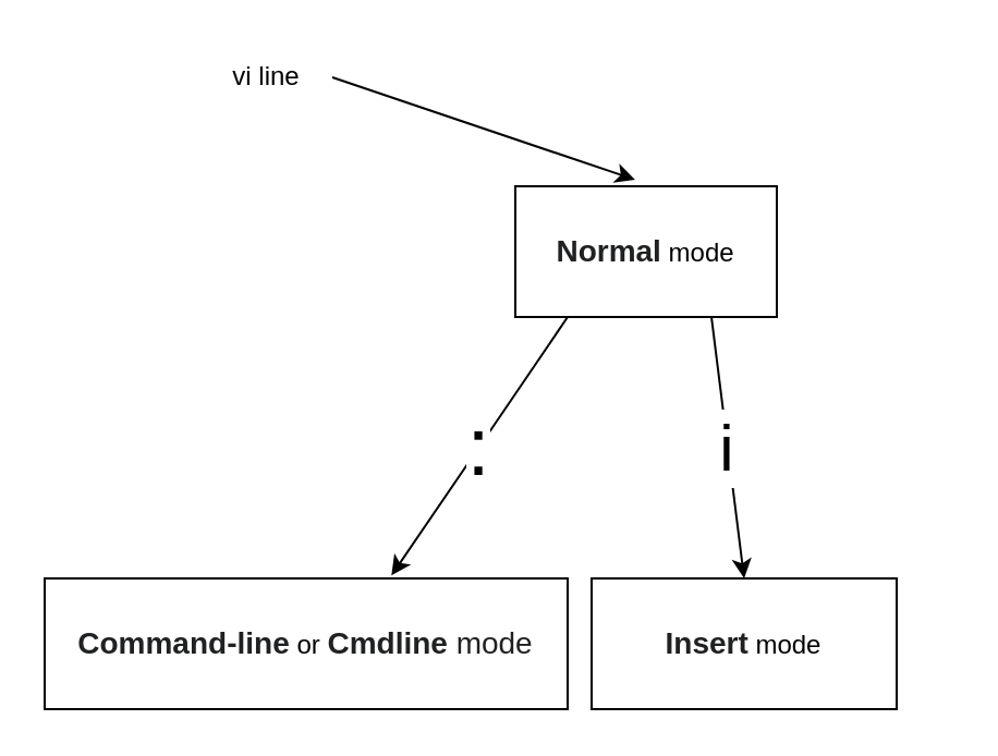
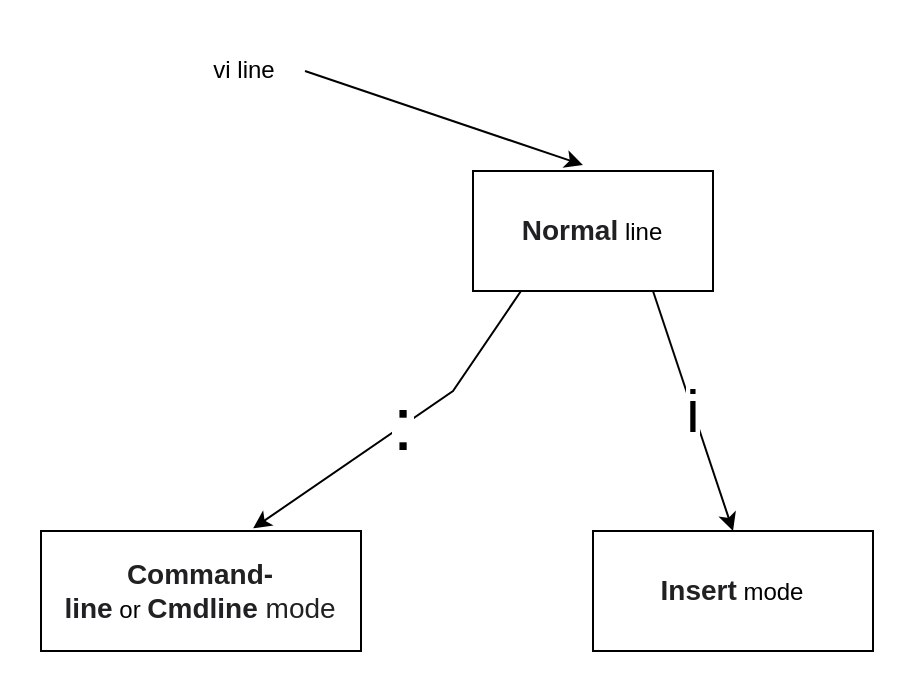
  <mxCell id="0" />
  <mxCell id="1" parent="0" />
- <mxCell id="2" value="&lt;b style=&quot;color: rgb(32, 33, 34); font-family: sans-serif; font-size: 14px; text-align: left; background-color: rgb(255, 255, 255);&quot;&gt;Normal&lt;/b&gt;&amp;nbsp;mode" style="rounded=0;whiteSpace=wrap;html=1;" parent="1" vertex="1"><mxGeometry x="236" y="85" width="120" height="60" as="geometry" /></mxCell>
- <mxCell id="3" value="&lt;b style=&quot;color: rgb(32, 33, 34); font-family: sans-serif; font-size: 14px; text-align: left; background-color: rgb(255, 255, 255);&quot;&gt;Command-line&lt;/b&gt;&amp;nbsp;or&amp;nbsp;&lt;b style=&quot;color: rgb(32, 33, 34); font-family: sans-serif; font-size: 14px; text-align: left; background-color: rgb(255, 255, 255);&quot;&gt;Cmdline&lt;/b&gt;&lt;span style=&quot;color: rgb(32, 33, 34); font-family: sans-serif; font-size: 14px; text-align: left; background-color: rgb(255, 255, 255);&quot;&gt;&amp;nbsp;mode&lt;/span&gt;" style="rounded=0;whiteSpace=wrap;html=1;" parent="1" vertex="1"><mxGeometry x="20" y="265" width="240" height="60" as="geometry" /></mxCell>
+ <mxCell id="2" value="&lt;b style=&quot;color: rgb(32, 33, 34); font-family: sans-serif; font-size: 14px; text-align: left; background-color: rgb(255, 255, 255);&quot;&gt;Normal&lt;/b&gt;&amp;nbsp;line" style="rounded=0;whiteSpace=wrap;html=1;" parent="1" vertex="1"><mxGeometry x="236" y="85" width="120" height="60" as="geometry" /></mxCell>
+ <mxCell id="3" value="&lt;b style=&quot;color: rgb(32, 33, 34); font-family: sans-serif; font-size: 14px; text-align: left; background-color: rgb(255, 255, 255);&quot;&gt;Command-line&lt;/b&gt;&amp;nbsp;or&amp;nbsp;&lt;b style=&quot;color: rgb(32, 33, 34); font-family: sans-serif; font-size: 14px; text-align: left; background-color: rgb(255, 255, 255);&quot;&gt;Cmdline&lt;/b&gt;&lt;span style=&quot;color: rgb(32, 33, 34); font-family: sans-serif; font-size: 14px; text-align: left; background-color: rgb(255, 255, 255);&quot;&gt;&amp;nbsp;mode&lt;/span&gt;" style="rounded=0;whiteSpace=wrap;html=1;" parent="1" vertex="1"><mxGeometry x="20" y="265" width="160" height="60" as="geometry" /></mxCell>
  <mxCell id="4" value="&lt;font style=&quot;font-size: 38px;&quot;&gt;:&lt;/font&gt;" style="endArrow=classic;html=1;rounded=0;exitX=0.663;exitY=-0.022;exitDx=0;exitDy=0;exitPerimeter=0;entryX=0.663;entryY=-0.022;entryDx=0;entryDy=0;entryPerimeter=0;" parent="1" target="3" edge="1"><mxGeometry width="50" height="50" relative="1" as="geometry"><mxPoint x="260" y="145" as="sourcePoint" /><mxPoint x="210" y="195" as="targetPoint" /><Array as="points"><mxPoint x="226" y="195" /></Array></mxGeometry></mxCell>
- <mxCell id="5" value="&lt;b style=&quot;color: rgb(32, 33, 34); font-family: sans-serif; font-size: 14px; text-align: left; background-color: rgb(255, 255, 255);&quot;&gt;Insert&lt;/b&gt;&amp;nbsp;mode" style="rounded=0;whiteSpace=wrap;html=1;fontSize=12;" parent="1" vertex="1"><mxGeometry x="271" y="265" width="140" height="60" as="geometry" /></mxCell>
+ <mxCell id="5" value="&lt;b style=&quot;color: rgb(32, 33, 34); font-family: sans-serif; font-size: 14px; text-align: left; background-color: rgb(255, 255, 255);&quot;&gt;Insert&lt;/b&gt;&amp;nbsp;mode" style="rounded=0;whiteSpace=wrap;html=1;fontSize=12;" parent="1" vertex="1"><mxGeometry x="296" y="265" width="140" height="60" as="geometry" /></mxCell>
  <mxCell id="6" value="i" style="endArrow=classic;html=1;rounded=0;fontSize=30;entryX=0.5;entryY=0;entryDx=0;entryDy=0;exitX=0.75;exitY=1;exitDx=0;exitDy=0;" parent="1" source="2" target="5" edge="1"><mxGeometry width="50" height="50" relative="1" as="geometry"><mxPoint x="356" y="155" as="sourcePoint" /><mxPoint x="386" y="275" as="targetPoint" /></mxGeometry></mxCell>
  <mxCell id="7" value="vi line" style="text;html=1;strokeColor=none;fillColor=none;align=center;verticalAlign=middle;whiteSpace=wrap;rounded=0;" parent="1" vertex="1"><mxGeometry x="92" y="20" width="60" height="30" as="geometry" /></mxCell>
  <mxCell id="8" value="" style="endArrow=classic;html=1;rounded=0;fontSize=30;exitX=1;exitY=0.5;exitDx=0;exitDy=0;entryX=0.458;entryY=-0.05;entryDx=0;entryDy=0;entryPerimeter=0;" edge="1" parent="1" source="7" target="2"><mxGeometry width="50" height="50" relative="1" as="geometry"><mxPoint x="210" y="35" as="sourcePoint" /><mxPoint x="260" y="-15" as="targetPoint" /></mxGeometry></mxCell>
